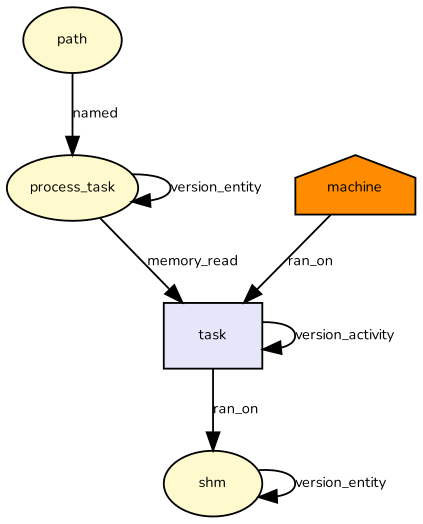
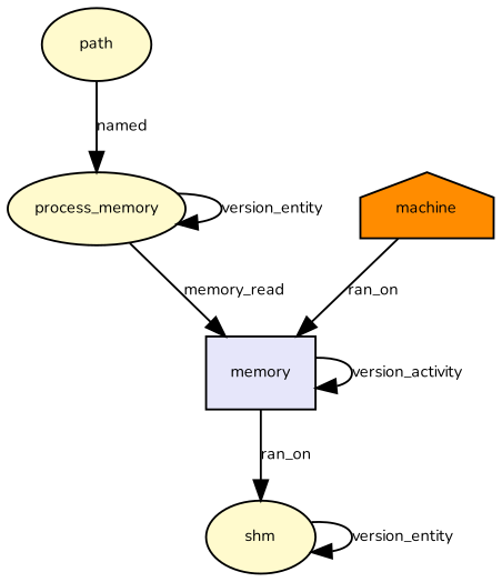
  digraph {
    fontname=Nunito
    node [fillcolor="#fffacd" fontname=Nunito fontsize=8 shape=ellipse style=filled]
    edge [fontname=Nunito fontsize=8]
    n1 [label=path]
-   n2 [label=process_task]
-   n3 [fillcolor="#e6e6fa" label=task shape=rectangle]
+   n2 [label=process_memory]
+   n3 [fillcolor="#e6e6fa" label=memory shape=rectangle]
    n4 [label=shm]
    n5 [fillcolor="#ff8c00" label=machine shape=house]
    n1 -> n2 [label=named]
    n2 -> n2 [label=version_entity]
    n2 -> n3 [label=memory_read]
    n3 -> n3 [label=version_activity]
    n3 -> n4 [label=ran_on]
    n4 -> n4 [label=version_entity]
    n5 -> n3 [label=ran_on]
  }
